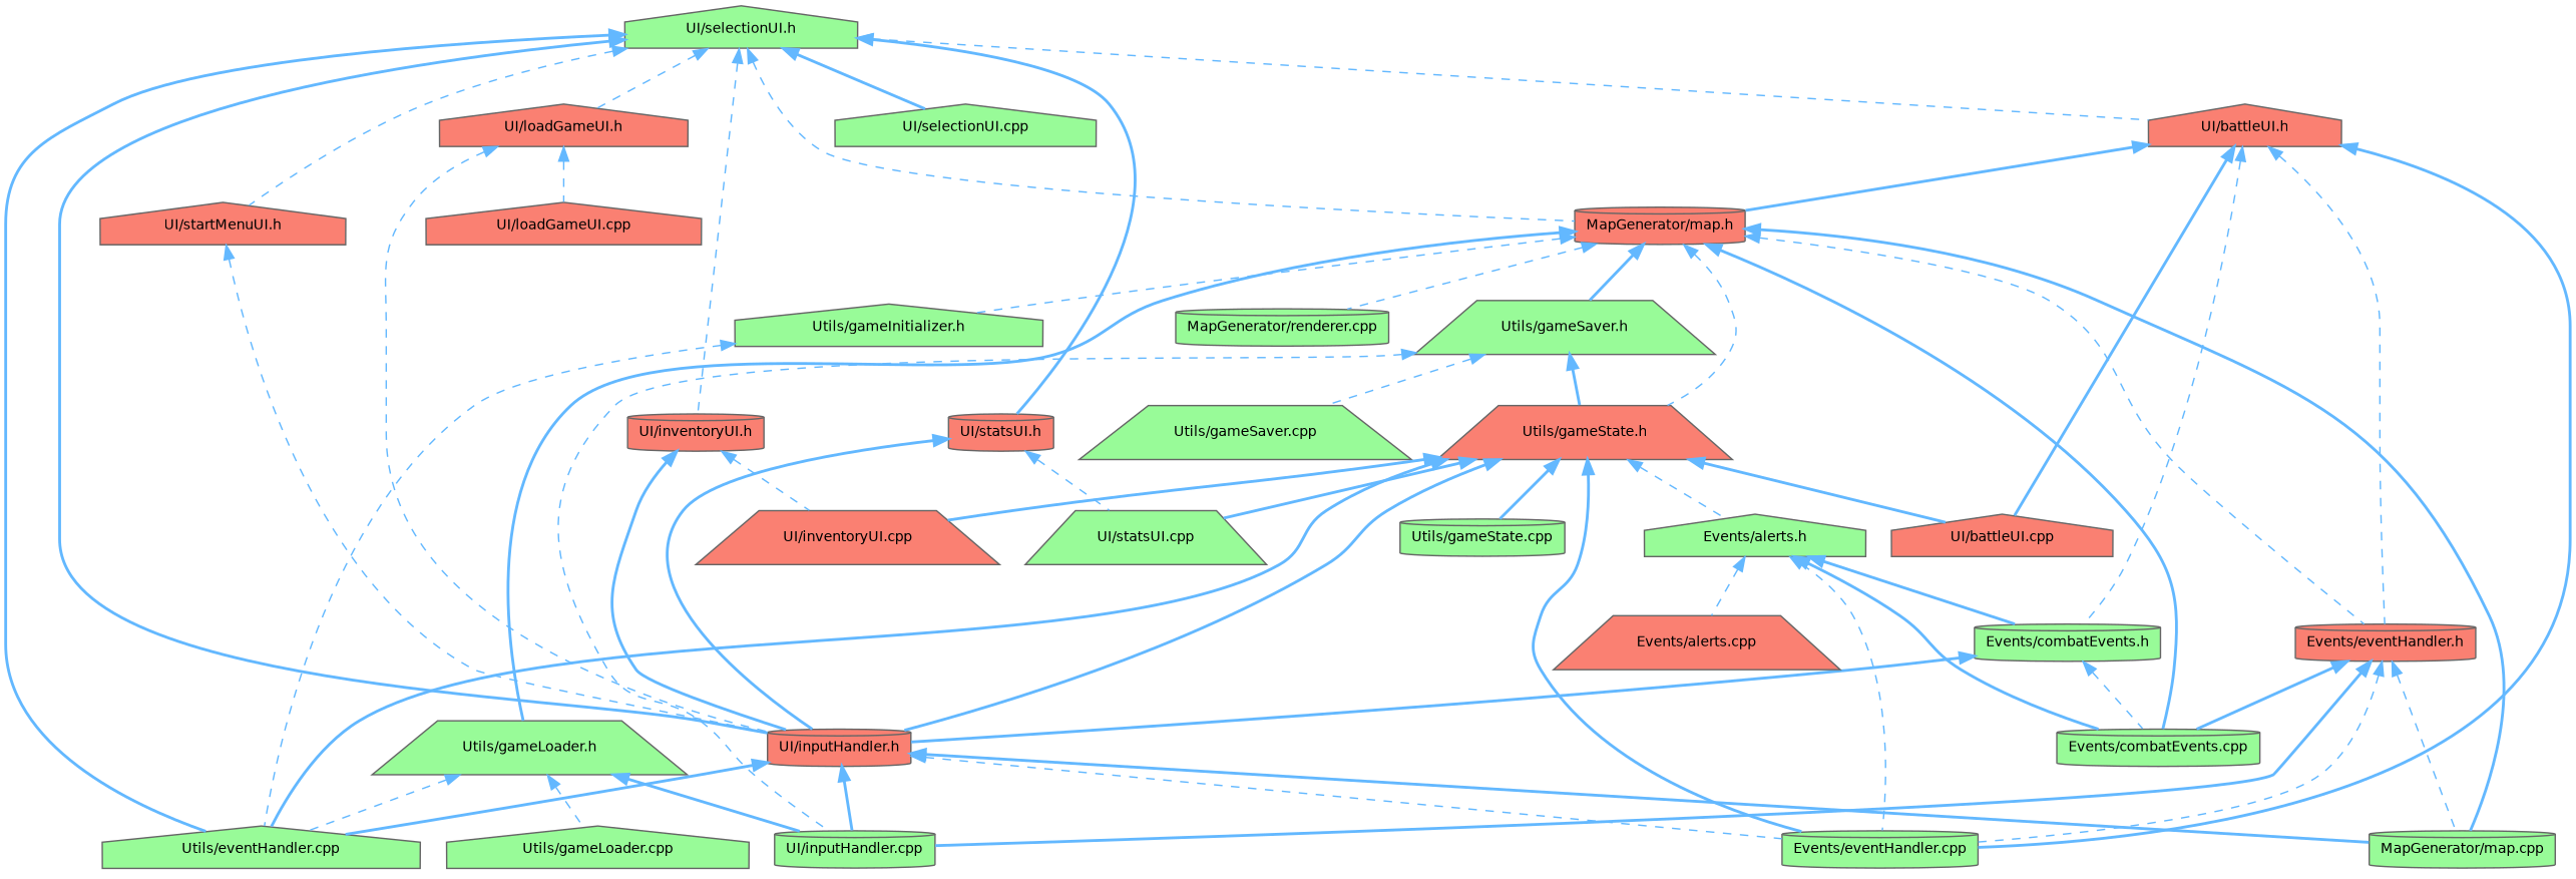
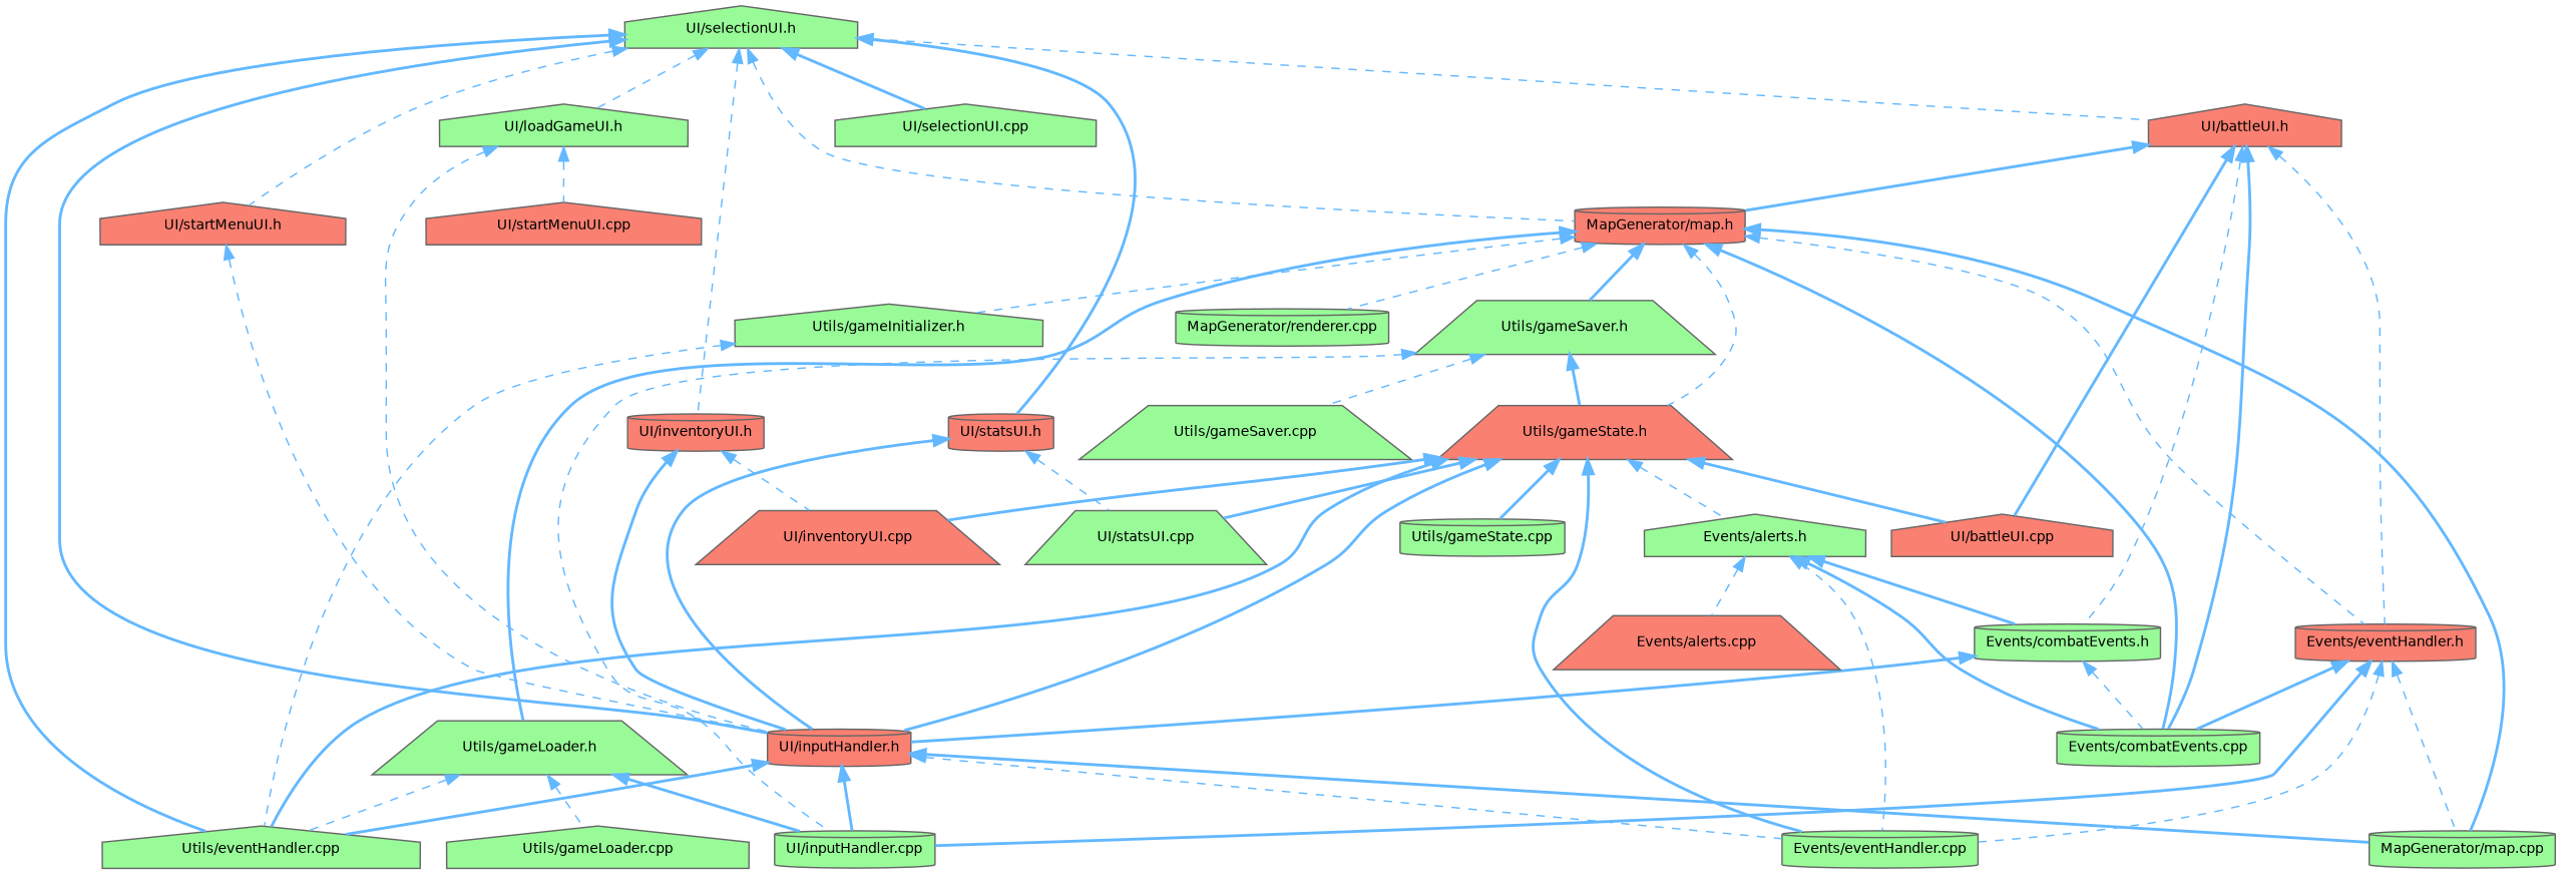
  digraph {
    node [color=grey40 fillcolor=palegreen fontname=Helvetica fontsize=10 shape=cylinder style=filled]
    edge [color=steelblue1 dir=back fontname=Helvetica fontsize=10 labelfontname=Helvetica labelfontsize=10 style=bold]
    n1 [color=gray40 fontcolor=black height=0.2 label="UI/selectionUI.h" shape=house width=0.4]
    n2 [fillcolor=salmon height=0.2 label="MapGenerator/map.h" width=0.4]
    n3 [height=0.2 label="Utils/eventHandler.cpp" shape=house width=0.4]
    n4 [fillcolor=salmon height=0.2 label="UI/inputHandler.h" width=0.4]
    n5 [fillcolor=salmon height=0.2 label="UI/battleUI.h" shape=house width=0.4]
    n6 [fillcolor=salmon height=0.2 label="UI/inventoryUI.h" width=0.4]
-   n7 [fillcolor=salmon height=0.2 label="UI/loadGameUI.h" shape=house width=0.4]
+   n7 [height=0.2 label="UI/loadGameUI.h" shape=house width=0.4]
    n8 [height=0.2 label="UI/selectionUI.cpp" shape=house width=0.4]
    n9 [fillcolor=salmon height=0.2 label="UI/startMenuUI.h" shape=house width=0.4]
    n10 [fillcolor=salmon height=0.2 label="UI/statsUI.h" width=0.4]
    n11 [height=0.2 label="Events/combatEvents.cpp" width=0.4]
    n12 [fillcolor=salmon height=0.2 label="Events/eventHandler.h" width=0.4]
    n13 [height=0.2 label="MapGenerator/map.cpp" width=0.4]
    n14 [height=0.2 label="MapGenerator/renderer.cpp" width=0.4]
    n15 [height=0.2 label="Utils/gameInitializer.h" shape=house width=0.4]
    n16 [height=0.2 label="Utils/gameLoader.h" shape=trapezium width=0.4]
    n17 [height=0.2 label="Utils/gameSaver.h" shape=trapezium width=0.4]
    n18 [fillcolor=salmon height=0.2 label="Utils/gameState.h" shape=trapezium width=0.4]
    n19 [height=0.2 label="Events/eventHandler.cpp" width=0.4]
    n20 [height=0.2 label="UI/inputHandler.cpp" width=0.4]
    n21 [fillcolor=salmon height=0.2 label="UI/battleUI.cpp" shape=house width=0.4]
    n22 [height=0.2 label="Events/combatEvents.h" width=0.4]
    n23 [fillcolor=salmon height=0.2 label="UI/inventoryUI.cpp" shape=trapezium width=0.4]
-   n24 [fillcolor=salmon height=0.2 label="UI/loadGameUI.cpp" shape=house width=0.4]
+   n24 [fillcolor=salmon height=0.2 label="UI/startMenuUI.cpp" shape=house width=0.4]
    n25 [height=0.2 label="UI/statsUI.cpp" shape=trapezium width=0.4]
    n26 [height=0.2 label="Utils/gameLoader.cpp" shape=house width=0.4]
    n27 [height=0.2 label="Utils/gameSaver.cpp" shape=trapezium width=0.4]
    n28 [height=0.2 label="Events/alerts.h" shape=house width=0.4]
    n29 [height=0.2 label="Utils/gameState.cpp" width=0.4]
    n30 [fillcolor=salmon height=0.2 label="Events/alerts.cpp" shape=trapezium width=0.4]
    n1 -> n2 [style=dashed]
    n1 -> n3
    n1 -> n4
    n1 -> n5 [style=dashed]
    n1 -> n6 [style=dashed]
    n1 -> n7 [style=dashed]
    n1 -> n8
    n1 -> n9 [style=dashed]
    n1 -> n10
    n2 -> n11
    n2 -> n12 [style=dashed]
    n2 -> n13
    n2 -> n14 [style=dashed]
    n2 -> n15 [style=dashed]
    n2 -> n16
    n2 -> n17
    n2 -> n18 [style=dashed]
    n4 -> n3
    n4 -> n13
    n4 -> n19 [style=dashed]
    n4 -> n20
    n5 -> n2
-   n5 -> n19
+   n5 -> n11
    n5 -> n12 [style=dashed]
    n5 -> n21
    n5 -> n22 [style=dashed]
    n6 -> n4
    n6 -> n23 [style=dashed]
    n7 -> n4 [style=dashed]
    n7 -> n24 [style=dashed]
    n9 -> n4 [style=dashed]
    n10 -> n4
    n10 -> n25 [style=dashed]
    n12 -> n11
    n12 -> n13 [style=dashed]
    n12 -> n19 [style=dashed]
    n12 -> n20
    n15 -> n3 [style=dashed]
    n16 -> n3 [style=dashed]
    n16 -> n20
    n16 -> n26 [style=dashed]
    n17 -> n18
    n17 -> n20 [style=dashed]
    n17 -> n27 [style=dashed]
    n18 -> n3
    n18 -> n4
    n18 -> n19
    n18 -> n21
    n18 -> n23
    n18 -> n25
    n18 -> n28 [style=dashed]
    n18 -> n29
    n22 -> n4
    n22 -> n11 [style=dashed]
    n28 -> n11
    n28 -> n19 [style=dashed]
    n28 -> n22
    n28 -> n30 [style=dashed]
  }
